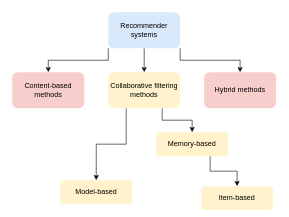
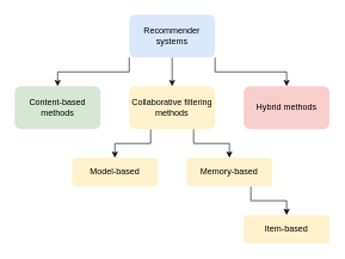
  <mxCell id="0" />
  <mxCell id="1" parent="0" />
  <mxCell id="2" style="edgeStyle=orthogonalEdgeStyle;rounded=0;orthogonalLoop=1;jettySize=auto;html=1;exitX=0.5;exitY=1;exitDx=0;exitDy=0;entryX=0.5;entryY=0;entryDx=0;entryDy=0;" edge="1" parent="1" source="5" target="9"><mxGeometry relative="1" as="geometry" /></mxCell>
  <mxCell id="3" style="edgeStyle=orthogonalEdgeStyle;rounded=0;orthogonalLoop=1;jettySize=auto;html=1;exitX=0;exitY=1;exitDx=0;exitDy=0;entryX=0.5;entryY=0;entryDx=0;entryDy=0;" edge="1" parent="1" source="5" target="6"><mxGeometry relative="1" as="geometry" /></mxCell>
  <mxCell id="4" style="edgeStyle=orthogonalEdgeStyle;rounded=0;orthogonalLoop=1;jettySize=auto;html=1;exitX=1;exitY=1;exitDx=0;exitDy=0;entryX=0.5;entryY=0;entryDx=0;entryDy=0;" edge="1" parent="1" source="5" target="10"><mxGeometry relative="1" as="geometry" /></mxCell>
  <mxCell id="5" value="Recommender systems" style="rounded=1;whiteSpace=wrap;html=1;fillColor=#dae8fc;strokeColor=none;" vertex="1" parent="1"><mxGeometry x="180" y="20" width="120" height="60" as="geometry" /></mxCell>
- <mxCell id="6" value="Content-based methods" style="rounded=1;whiteSpace=wrap;html=1;fillColor=#f8cecc;strokeColor=none;" vertex="1" parent="1"><mxGeometry x="20" y="120" width="120" height="60" as="geometry" /></mxCell>
+ <mxCell id="6" value="Content-based methods" style="rounded=1;whiteSpace=wrap;html=1;fillColor=#d5e8d4;strokeColor=none;" vertex="1" parent="1"><mxGeometry x="20" y="120" width="120" height="60" as="geometry" /></mxCell>
  <mxCell id="7" style="edgeStyle=orthogonalEdgeStyle;rounded=0;orthogonalLoop=1;jettySize=auto;html=1;exitX=0.25;exitY=1;exitDx=0;exitDy=0;entryX=0.5;entryY=0;entryDx=0;entryDy=0;" edge="1" parent="1" source="9" target="11"><mxGeometry relative="1" as="geometry" /></mxCell>
  <mxCell id="8" style="edgeStyle=orthogonalEdgeStyle;rounded=0;orthogonalLoop=1;jettySize=auto;html=1;exitX=0.75;exitY=1;exitDx=0;exitDy=0;entryX=0.5;entryY=0;entryDx=0;entryDy=0;" edge="1" parent="1" source="9" target="13"><mxGeometry relative="1" as="geometry" /></mxCell>
  <mxCell id="9" value="Collaborative filtering methods" style="rounded=1;whiteSpace=wrap;html=1;fillColor=#fff2cc;strokeColor=none;" vertex="1" parent="1"><mxGeometry x="180" y="120" width="120" height="60" as="geometry" /></mxCell>
  <mxCell id="10" value="Hybrid methods" style="rounded=1;whiteSpace=wrap;html=1;fillColor=#f8cecc;strokeColor=none;" vertex="1" parent="1"><mxGeometry x="340" y="120" width="120" height="60" as="geometry" /></mxCell>
- <mxCell id="11" value="Model-based" style="rounded=1;whiteSpace=wrap;html=1;fillColor=#fff2cc;strokeColor=none;" vertex="1" parent="1"><mxGeometry x="100" y="300" width="120" height="40" as="geometry" /></mxCell>
+ <mxCell id="11" value="Model-based" style="rounded=1;whiteSpace=wrap;html=1;fillColor=#fff2cc;strokeColor=none;" vertex="1" parent="1"><mxGeometry x="100" y="220" width="120" height="40" as="geometry" /></mxCell>
  <mxCell id="12" style="edgeStyle=orthogonalEdgeStyle;rounded=0;orthogonalLoop=1;jettySize=auto;html=1;exitX=0.75;exitY=1;exitDx=0;exitDy=0;entryX=0.5;entryY=0;entryDx=0;entryDy=0;" edge="1" parent="1" source="13" target="14"><mxGeometry relative="1" as="geometry" /></mxCell>
  <mxCell id="13" value="Memory-based" style="rounded=1;whiteSpace=wrap;html=1;fillColor=#fff2cc;strokeColor=none;" vertex="1" parent="1"><mxGeometry x="260" y="220" width="120" height="40" as="geometry" /></mxCell>
- <mxCell id="14" value="Item-based" style="rounded=1;whiteSpace=wrap;html=1;fillColor=#fff2cc;strokeColor=none;" vertex="1" parent="1"><mxGeometry x="335" y="310" width="120" height="40" as="geometry" /></mxCell>
+ <mxCell id="14" value="Item-based" style="rounded=1;whiteSpace=wrap;html=1;fillColor=#fff2cc;strokeColor=none;" vertex="1" parent="1"><mxGeometry x="340" y="300" width="120" height="40" as="geometry" /></mxCell>
